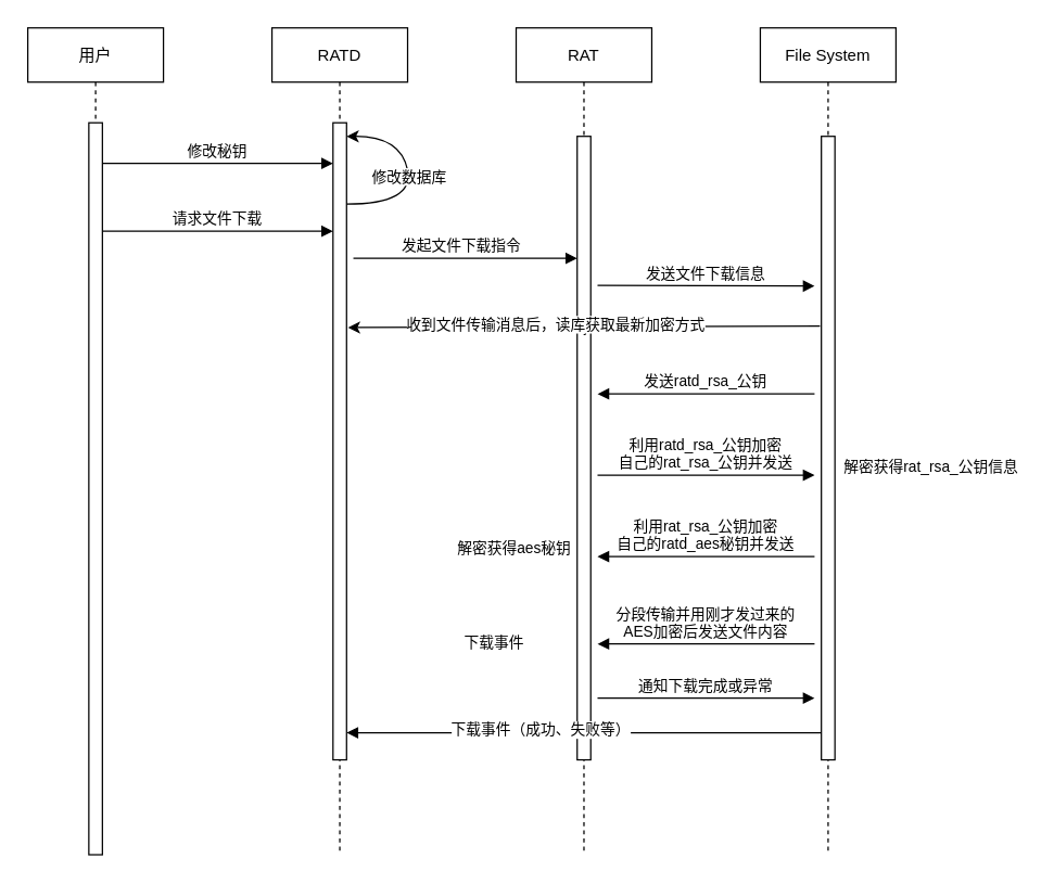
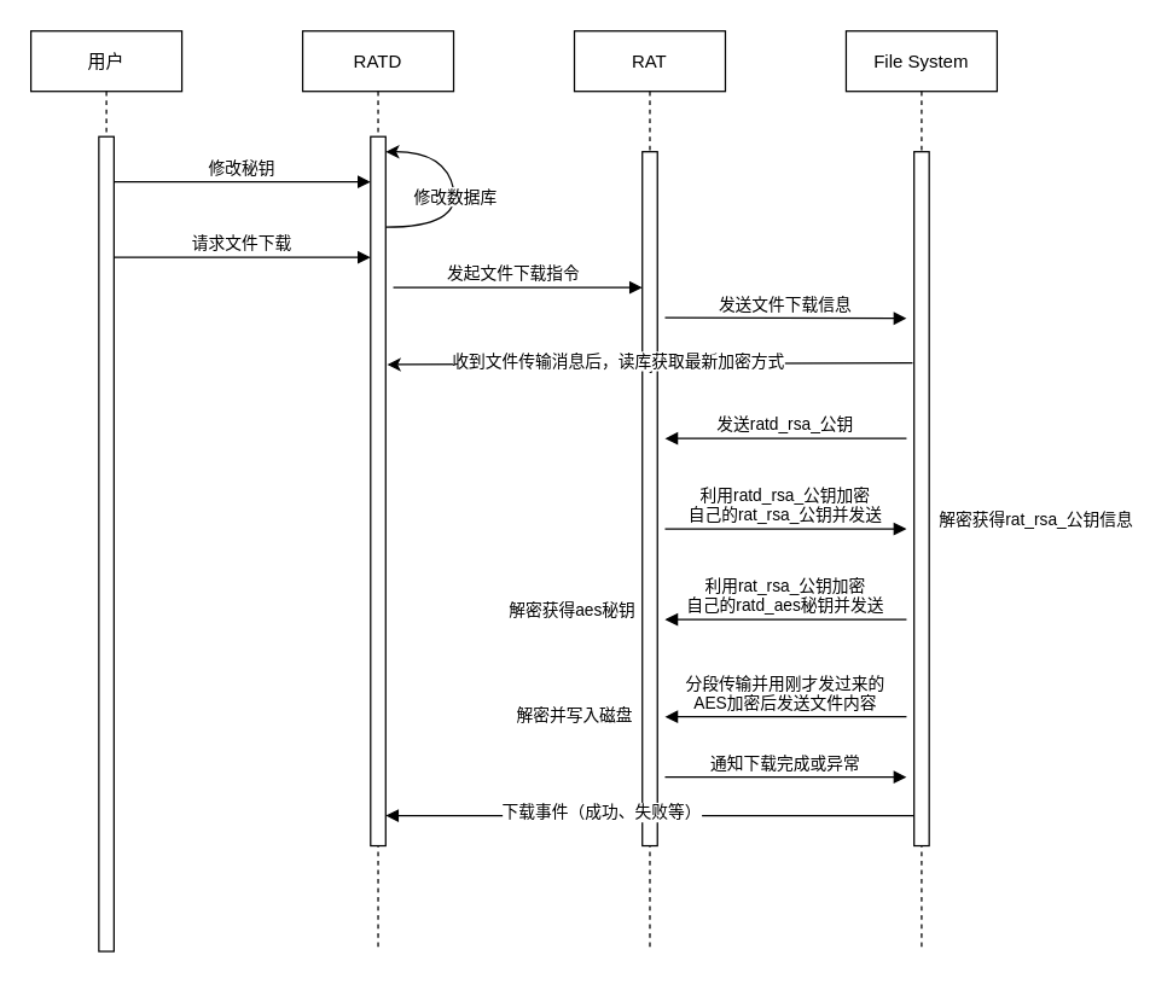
  <mxCell id="0" />
  <mxCell id="1" parent="0" />
  <mxCell id="2" value="RATD" style="shape=umlLifeline;perimeter=lifelinePerimeter;container=1;collapsible=0;recursiveResize=0;rounded=0;shadow=0;strokeWidth=1;" parent="1" vertex="1"><mxGeometry x="200" y="20" width="100" height="610" as="geometry" /></mxCell>
  <mxCell id="3" value="" style="points=[];perimeter=orthogonalPerimeter;rounded=0;shadow=0;strokeWidth=1;" parent="2" vertex="1"><mxGeometry x="45" y="70" width="10" height="470" as="geometry" /></mxCell>
  <mxCell id="4" value="File System" style="shape=umlLifeline;perimeter=lifelinePerimeter;container=1;collapsible=0;recursiveResize=0;rounded=0;shadow=0;strokeWidth=1;" parent="1" vertex="1"><mxGeometry x="560" y="20" width="100" height="610" as="geometry" /></mxCell>
  <mxCell id="5" value="" style="points=[];perimeter=orthogonalPerimeter;rounded=0;shadow=0;strokeWidth=1;" parent="4" vertex="1"><mxGeometry x="45" y="80" width="10" height="460" as="geometry" /></mxCell>
  <mxCell id="6" value="用户" style="shape=umlLifeline;perimeter=lifelinePerimeter;container=1;collapsible=0;recursiveResize=0;rounded=0;shadow=0;strokeWidth=1;" parent="1" vertex="1"><mxGeometry x="20" y="20" width="100" height="610" as="geometry" /></mxCell>
  <mxCell id="7" value="" style="points=[];perimeter=orthogonalPerimeter;rounded=0;shadow=0;strokeWidth=1;" parent="6" vertex="1"><mxGeometry x="45" y="70" width="10" height="540" as="geometry" /></mxCell>
  <mxCell id="8" value="修改秘钥" style="verticalAlign=bottom;endArrow=block;entryX=0;entryY=0;shadow=0;strokeWidth=1;" parent="1" edge="1"><mxGeometry relative="1" as="geometry"><mxPoint x="75" y="120" as="sourcePoint" /><mxPoint x="245" y="120" as="targetPoint" /></mxGeometry></mxCell>
  <mxCell id="9" value="修改数据库" style="curved=1;endArrow=classic;html=1;" parent="1" edge="1"><mxGeometry width="50" height="50" relative="1" as="geometry"><mxPoint x="255" y="150" as="sourcePoint" /><mxPoint x="255" y="100" as="targetPoint" /><Array as="points"><mxPoint x="305" y="150" /><mxPoint x="295" y="100" /><mxPoint x="255" y="100" /></Array></mxGeometry></mxCell>
  <mxCell id="10" value="RAT" style="shape=umlLifeline;perimeter=lifelinePerimeter;container=1;collapsible=0;recursiveResize=0;rounded=0;shadow=0;strokeWidth=1;" parent="1" vertex="1"><mxGeometry x="380" y="20" width="100" height="610" as="geometry" /></mxCell>
  <mxCell id="11" value="" style="points=[];perimeter=orthogonalPerimeter;rounded=0;shadow=0;strokeWidth=1;" parent="10" vertex="1"><mxGeometry x="45" y="80" width="10" height="460" as="geometry" /></mxCell>
  <mxCell id="12" value="请求文件下载" style="verticalAlign=bottom;endArrow=block;entryX=0;entryY=0;shadow=0;strokeWidth=1;" parent="1" edge="1"><mxGeometry relative="1" as="geometry"><mxPoint x="75" y="170" as="sourcePoint" /><mxPoint x="245" y="170" as="targetPoint" /></mxGeometry></mxCell>
  <mxCell id="13" value="发起文件下载指令" style="verticalAlign=bottom;endArrow=block;shadow=0;strokeWidth=1;" parent="1" edge="1"><mxGeometry x="-0.03" relative="1" as="geometry"><mxPoint x="260" y="190" as="sourcePoint" /><mxPoint x="425" y="190" as="targetPoint" /><Array as="points"><mxPoint x="330" y="190" /></Array><mxPoint as="offset" /></mxGeometry></mxCell>
  <mxCell id="14" value="发送文件下载信息" style="verticalAlign=bottom;endArrow=block;shadow=0;strokeWidth=1;" parent="1" edge="1"><mxGeometry relative="1" as="geometry"><mxPoint x="440" y="210" as="sourcePoint" /><mxPoint x="600" y="210.5" as="targetPoint" /></mxGeometry></mxCell>
  <mxCell id="15" value="分段传输并用刚才发过来的&#10;AES加密后发送文件内容" style="verticalAlign=bottom;endArrow=block;shadow=0;strokeWidth=1;" parent="1" edge="1"><mxGeometry relative="1" as="geometry"><mxPoint x="600" y="474.5" as="sourcePoint" /><mxPoint x="440" y="474.5" as="targetPoint" /></mxGeometry></mxCell>
  <mxCell id="16" value="" style="verticalAlign=bottom;endArrow=block;shadow=0;strokeWidth=1;" parent="1" edge="1"><mxGeometry relative="1" as="geometry"><mxPoint x="605" y="540" as="sourcePoint" /><mxPoint x="255" y="540" as="targetPoint" /><Array as="points"><mxPoint x="525" y="540" /></Array></mxGeometry></mxCell>
  <mxCell id="17" value="下载事件（成功、失败等）" style="edgeLabel;html=1;align=center;verticalAlign=middle;resizable=0;points=[];" parent="16" vertex="1" connectable="0"><mxGeometry x="0.189" y="-3" relative="1" as="geometry"><mxPoint as="offset" /></mxGeometry></mxCell>
  <mxCell id="18" value="lj" style="endArrow=classic;html=1;exitX=-0.2;exitY=0.153;exitDx=0;exitDy=0;exitPerimeter=0;entryX=1;entryY=0.173;entryDx=0;entryDy=0;entryPerimeter=0;" parent="1" edge="1"><mxGeometry width="50" height="50" relative="1" as="geometry"><mxPoint x="604" y="240" as="sourcePoint" /><mxPoint x="256" y="241.06" as="targetPoint" /></mxGeometry></mxCell>
  <mxCell id="19" value="收到文件传输消息后，读库获取最新加密方式" style="edgeLabel;html=1;align=center;verticalAlign=middle;resizable=0;points=[];" parent="18" vertex="1" connectable="0"><mxGeometry x="0.122" y="-2" relative="1" as="geometry"><mxPoint as="offset" /></mxGeometry></mxCell>
  <mxCell id="20" value="发送ratd_rsa_公钥" style="verticalAlign=bottom;endArrow=block;entryX=1;entryY=0.474;shadow=0;strokeWidth=1;entryDx=0;entryDy=0;entryPerimeter=0;" parent="1" edge="1"><mxGeometry relative="1" as="geometry"><mxPoint x="600" y="290" as="sourcePoint" /><mxPoint x="440" y="290.06" as="targetPoint" /><Array as="points" /></mxGeometry></mxCell>
  <mxCell id="21" value="&lt;span style=&quot;color: rgb(0 , 0 , 0) ; font-family: &amp;#34;helvetica&amp;#34; ; font-size: 11px ; font-style: normal ; font-weight: 400 ; letter-spacing: normal ; text-align: center ; text-indent: 0px ; text-transform: none ; word-spacing: 0px ; background-color: rgb(255 , 255 , 255) ; display: inline ; float: none&quot;&gt;解密获得rat_rsa_公钥信息&lt;/span&gt;" style="text;whiteSpace=wrap;html=1;" parent="1" vertex="1"><mxGeometry x="620" y="330" width="135" height="30" as="geometry" /></mxCell>
  <mxCell id="22" value="利用ratd_rsa_公钥加密&#10;自己的rat_rsa_公钥并发送" style="verticalAlign=bottom;endArrow=block;entryX=0;entryY=0;shadow=0;strokeWidth=1;" parent="1" edge="1"><mxGeometry relative="1" as="geometry"><mxPoint x="440" y="350" as="sourcePoint" /><mxPoint x="600" y="350" as="targetPoint" /></mxGeometry></mxCell>
  <mxCell id="23" value="利用rat_rsa_公钥加密&#10;自己的ratd_aes秘钥并发送" style="verticalAlign=bottom;endArrow=block;entryX=1;entryY=0.474;shadow=0;strokeWidth=1;entryDx=0;entryDy=0;entryPerimeter=0;" parent="1" edge="1"><mxGeometry relative="1" as="geometry"><mxPoint x="600" y="410" as="sourcePoint" /><mxPoint x="440" y="410.06" as="targetPoint" /><Array as="points" /></mxGeometry></mxCell>
  <mxCell id="24" value="&lt;span style=&quot;color: rgb(0 , 0 , 0) ; font-family: &amp;#34;helvetica&amp;#34; ; font-size: 11px ; font-style: normal ; font-weight: 400 ; letter-spacing: normal ; text-align: center ; text-indent: 0px ; text-transform: none ; word-spacing: 0px ; background-color: rgb(255 , 255 , 255) ; display: inline ; float: none&quot;&gt;解密获得aes秘钥&lt;/span&gt;" style="text;whiteSpace=wrap;html=1;" parent="1" vertex="1"><mxGeometry x="335" y="390" width="90" height="30" as="geometry" /></mxCell>
- <mxCell id="25" value="&lt;span style=&quot;color: rgb(0 , 0 , 0) ; font-family: &amp;#34;helvetica&amp;#34; ; font-size: 11px ; font-style: normal ; font-weight: 400 ; letter-spacing: normal ; text-align: center ; text-indent: 0px ; text-transform: none ; word-spacing: 0px ; background-color: rgb(255 , 255 , 255) ; display: inline ; float: none&quot;&gt;下载事件&lt;/span&gt;" style="text;whiteSpace=wrap;html=1;" parent="1" vertex="1"><mxGeometry x="340" y="460" width="80" height="30" as="geometry" /></mxCell>
+ <mxCell id="25" value="&lt;span style=&quot;color: rgb(0 , 0 , 0) ; font-family: &amp;#34;helvetica&amp;#34; ; font-size: 11px ; font-style: normal ; font-weight: 400 ; letter-spacing: normal ; text-align: center ; text-indent: 0px ; text-transform: none ; word-spacing: 0px ; background-color: rgb(255 , 255 , 255) ; display: inline ; float: none&quot;&gt;解密并写入磁盘&lt;/span&gt;" style="text;whiteSpace=wrap;html=1;" parent="1" vertex="1"><mxGeometry x="340" y="460" width="80" height="30" as="geometry" /></mxCell>
  <mxCell id="26" value="通知下载完成或异常" style="verticalAlign=bottom;endArrow=block;entryX=0;entryY=0;shadow=0;strokeWidth=1;" edge="1" parent="1"><mxGeometry relative="1" as="geometry"><mxPoint x="440" y="514.5" as="sourcePoint" /><mxPoint x="600" y="514.5" as="targetPoint" /></mxGeometry></mxCell>
